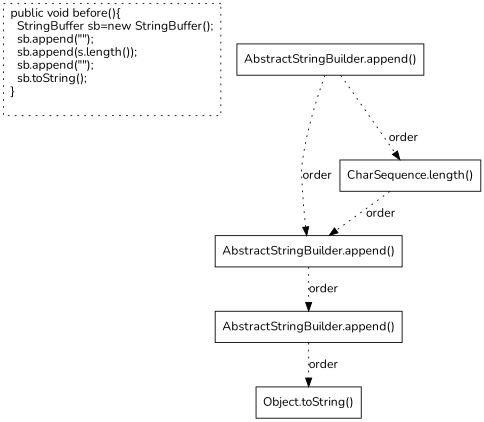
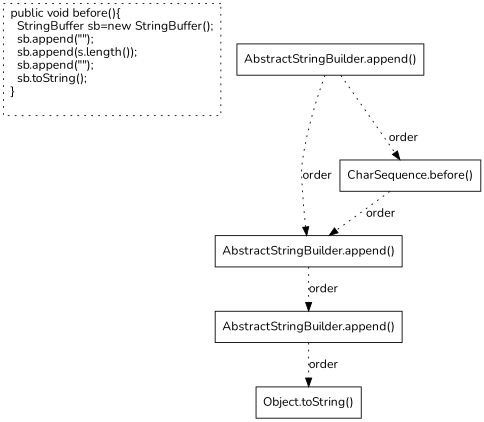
  digraph {
    fontname=Nunito
    node [shape=box fontname=Nunito]
    edge [style=dotted fontname=Nunito]
    n1 [label="public void before(){\l  StringBuffer sb=new StringBuffer();\l  sb.append(\"\");\l  sb.append(s.length());\l  sb.append(\"\");\l  sb.toString();\l}\l\l" style=dotted]
    n2 [label="AbstractStringBuilder.append()"]
    n3 [label="AbstractStringBuilder.append()"]
-   n4 [label="CharSequence.length()"]
+   n4 [label="CharSequence.before()"]
    n5 [label="AbstractStringBuilder.append()"]
    n6 [label="Object.toString()"]
    n2 -> n3 [label=order]
    n2 -> n4 [label=order]
    n3 -> n5 [label=order]
    n4 -> n3 [label=order]
    n5 -> n6 [label=order]
  }
